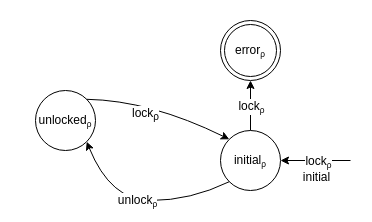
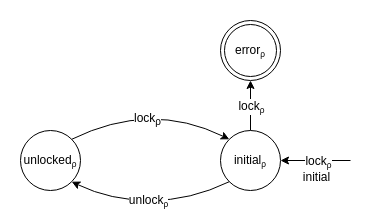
  <mxCell id="0" />
  <mxCell id="1" parent="0" />
- <mxCell id="2" value="unlocked&lt;span style=&quot;font-size: 10px&quot;&gt;&lt;sub&gt;ρ&lt;/sub&gt;&lt;/span&gt;" style="ellipse;whiteSpace=wrap;html=1;aspect=fixed;" parent="1" vertex="1"><mxGeometry x="35" y="90" width="60" height="60" as="geometry" /></mxCell>
+ <mxCell id="2" value="unlocked&lt;span style=&quot;font-size: 10px&quot;&gt;&lt;sub&gt;ρ&lt;/sub&gt;&lt;/span&gt;" style="ellipse;whiteSpace=wrap;html=1;aspect=fixed;" parent="1" vertex="1"><mxGeometry x="20" y="130" width="60" height="60" as="geometry" /></mxCell>
  <mxCell id="3" value="" style="endArrow=classic;html=1;entryX=1;entryY=0.5;entryDx=0;entryDy=0;" parent="1" target="8" edge="1"><mxGeometry width="50" height="50" relative="1" as="geometry"><mxPoint x="350" y="160" as="sourcePoint" /><mxPoint x="60" y="220" as="targetPoint" /></mxGeometry></mxCell>
  <mxCell id="4" value="lock&lt;span style=&quot;font-size: 10px&quot;&gt;&lt;sub&gt;ρ&lt;/sub&gt;&lt;/span&gt;" style="text;html=1;align=center;verticalAlign=middle;resizable=0;points=[];labelBackgroundColor=#ffffff;" parent="3" vertex="1" connectable="0"><mxGeometry x="-0.061" relative="1" as="geometry"><mxPoint as="offset" /></mxGeometry></mxCell>
  <mxCell id="5" value="initial" style="text;html=1;align=center;verticalAlign=middle;resizable=0;points=[];labelBackgroundColor=#ffffff;" parent="3" vertex="1" connectable="0"><mxGeometry x="-0.728" y="-1" relative="1" as="geometry"><mxPoint x="-24.48" y="17" as="offset" /></mxGeometry></mxCell>
  <mxCell id="6" value="" style="endArrow=classic;html=1;exitX=0.5;exitY=0;exitDx=0;exitDy=0;entryX=0.5;entryY=1;entryDx=0;entryDy=0;" parent="1" edge="1"><mxGeometry width="50" height="50" relative="1" as="geometry"><mxPoint x="250" y="130" as="sourcePoint" /><mxPoint x="250" y="80" as="targetPoint" /></mxGeometry></mxCell>
  <mxCell id="7" value="lock&lt;span style=&quot;font-size: 10px&quot;&gt;&lt;sub&gt;ρ&lt;/sub&gt;&lt;/span&gt;" style="text;html=1;align=center;verticalAlign=middle;resizable=0;points=[];;labelBackgroundColor=#ffffff;" parent="6" vertex="1" connectable="0"><mxGeometry x="0.48" y="-2" relative="1" as="geometry"><mxPoint x="-2" y="12" as="offset" /></mxGeometry></mxCell>
  <mxCell id="8" value="initial&lt;span style=&quot;font-size: 10px&quot;&gt;&lt;sub&gt;ρ&lt;/sub&gt;&lt;/span&gt;" style="ellipse;whiteSpace=wrap;html=1;aspect=fixed;" parent="1" vertex="1"><mxGeometry x="220" y="130" width="60" height="60" as="geometry" /></mxCell>
  <mxCell id="9" value="" style="curved=1;endArrow=classic;html=1;exitX=1;exitY=0;exitDx=0;exitDy=0;entryX=0;entryY=0;entryDx=0;entryDy=0;" parent="1" source="2" target="8" edge="1"><mxGeometry width="50" height="50" relative="1" as="geometry"><mxPoint x="170" y="290" as="sourcePoint" /><mxPoint x="220" y="240" as="targetPoint" /><Array as="points"><mxPoint x="150" y="100" /></Array></mxGeometry></mxCell>
  <mxCell id="10" value="&lt;div&gt;lock&lt;sub&gt;ρ&lt;/sub&gt;&lt;/div&gt;" style="text;html=1;align=center;verticalAlign=middle;resizable=0;points=[];;labelBackgroundColor=#ffffff;" parent="9" vertex="1" connectable="0"><mxGeometry x="-0.136" y="-15" relative="1" as="geometry"><mxPoint as="offset" /></mxGeometry></mxCell>
  <mxCell id="11" value="" style="curved=1;endArrow=classic;html=1;entryX=1;entryY=1;entryDx=0;entryDy=0;exitX=0;exitY=1;exitDx=0;exitDy=0;" parent="1" source="8" target="2" edge="1"><mxGeometry width="50" height="50" relative="1" as="geometry"><mxPoint x="130" y="340" as="sourcePoint" /><mxPoint x="180" y="290" as="targetPoint" /><Array as="points"><mxPoint x="190" y="200" /><mxPoint x="110" y="200" /></Array></mxGeometry></mxCell>
  <mxCell id="12" value="unlock&lt;span style=&quot;font-size: 10px&quot;&gt;&lt;sub&gt;ρ&lt;/sub&gt;&lt;/span&gt;" style="text;html=1;align=center;verticalAlign=middle;resizable=0;points=[];;labelBackgroundColor=#ffffff;" parent="11" vertex="1" connectable="0"><mxGeometry x="0.036" y="-1" relative="1" as="geometry"><mxPoint as="offset" /></mxGeometry></mxCell>
  <mxCell id="13" value="error&lt;span style=&quot;font-size: 10px&quot;&gt;&lt;sub&gt;ρ&lt;/sub&gt;&lt;/span&gt;" style="ellipse;shape=doubleEllipse;whiteSpace=wrap;html=1;aspect=fixed;" parent="1" vertex="1"><mxGeometry x="220" y="20" width="60" height="60" as="geometry" /></mxCell>
